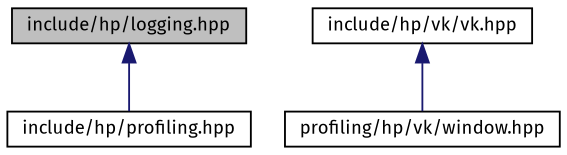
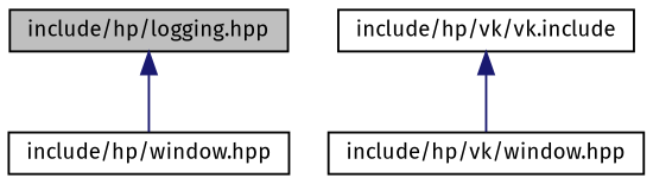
  digraph {
    fontname="Fira Sans"
    node [color=black fillcolor=white fontname="Fira Sans" fontsize=10 shape=record style=filled]
    edge [color=midnightblue dir=back fontname="Fira Sans" fontsize=10 labelfontname=Helvetica labelfontsize=10 style=solid]
    n1 [fillcolor=grey75 fontcolor=black height=0.2 label="include/hp/logging.hpp" width=0.4]
-   n2 [height=0.2 label="include/hp/profiling.hpp" width=0.4]
-   n3 [height=0.2 label="include/hp/vk/vk.hpp" width=0.4]
-   n4 [height=0.2 label="profiling/hp/vk/window.hpp" width=0.4]
+   n2 [height=0.2 label="include/hp/window.hpp" width=0.4]
+   n3 [height=0.2 label="include/hp/vk/vk.include" width=0.4]
+   n4 [height=0.2 label="include/hp/vk/window.hpp" width=0.4]
    n1 -> n2
    n3 -> n4
  }
